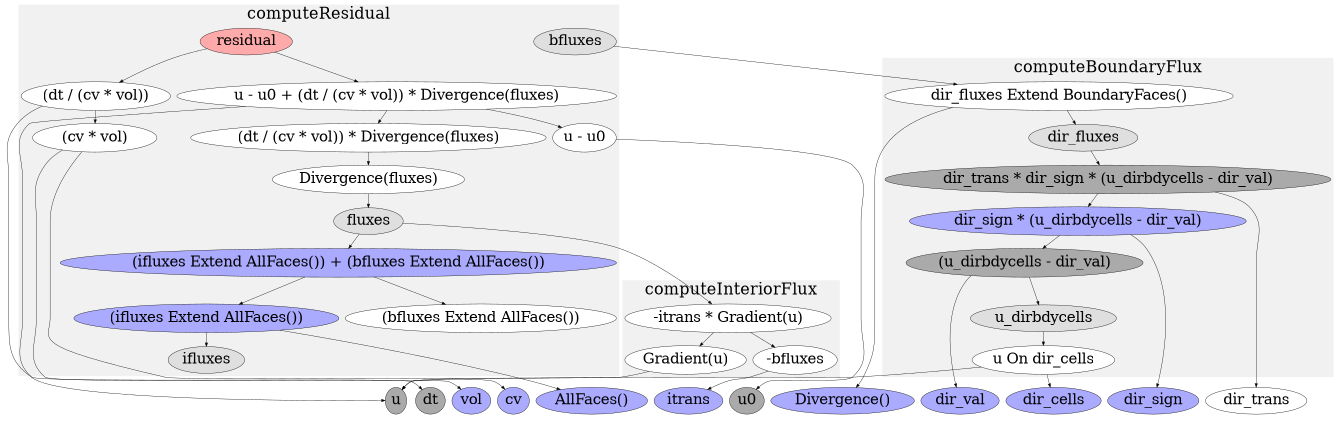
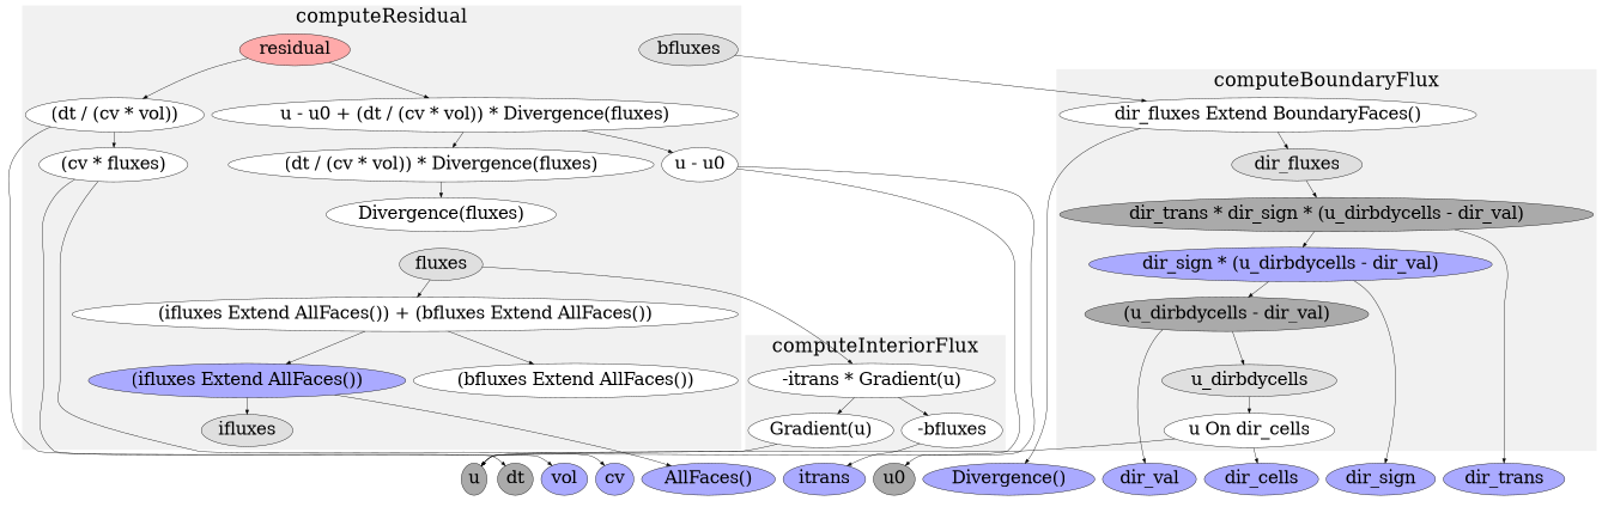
  digraph {
    compound=true
    fontsize=45
    nodesep=auto
    splines=true
    node [fillcolor=white fontsize=40 style=filled]
    edge [fontsize=40]
    u [fillcolor="#AAAAAA"]
    itrans [fillcolor="#AAAAFF"]
    vol [fillcolor="#AAAAFF"]
    cv [fillcolor="#AAAAFF"]
    dir_cells [fillcolor="#AAAAFF"]
    "AllFaces()" [fillcolor="#AAAAFF"]
    dir_val [fillcolor="#AAAAFF"]
    dir_sign [fillcolor="#AAAAFF"]
-   dir_trans
+   dir_trans [fillcolor="#AAAAFF"]
    n10 [fillcolor="#AAAAFF" label="Divergence()"]
    dt [fillcolor="#AAAAAA"]
    u0 [fillcolor="#AAAAAA"]
    bfluxes [fillcolor="#DFDFDF"]
    ifluxes [fillcolor="#DFDFDF"]
    "u - u0" [height=1.1 width=0.5]
    "(dt / (cv * vol)) * Divergence(fluxes)" [height=1.1 width=0.5]
    residual [fillcolor="#FFAAAA"]
    "u - u0 + (dt / (cv * vol)) * Divergence(fluxes)" [height=1.1 width=0.5]
    fluxes [fillcolor="#DFDFDF"]
-   "(ifluxes Extend AllFaces()) + (bfluxes Extend AllFaces())" [fillcolor="#AAAAFF" height=1.1 width=0.5]
+   "(ifluxes Extend AllFaces()) + (bfluxes Extend AllFaces())" [height=1.1 width=0.5]
    "(ifluxes Extend AllFaces())" [fillcolor="#AAAAFF" height=1.1 width=0.5]
    "(bfluxes Extend AllFaces())" [height=1.1 width=0.5]
    "(dt / (cv * vol))" [height=1.1 width=0.5]
    "Divergence(fluxes)" [height=1.1 width=0.5]
-   "(cv * vol)" [height=1.1 width=0.5]
+   "(cv * vol)" [height=1.1 width=0.5 label="(cv * fluxes)"]
    n26 [height=1.1 label="-bfluxes" width=0.5]
    "Gradient(u)" [height=1.1 width=0.5]
    "-itrans * Gradient(u)" [height=1.1 width=0.5]
    "dir_sign * (u_dirbdycells - dir_val)" [fillcolor="#AAAAFF" height=1.1 width=0.5]
    "(u_dirbdycells - dir_val)" [fillcolor="#AAAAAA" height=1.1 width=0.5]
    u_dirbdycells [fillcolor="#DFDFDF"]
    dir_fluxes [fillcolor="#DFDFDF"]
    "dir_fluxes Extend BoundaryFaces()" [height=1.1 width=0.5]
    "u On dir_cells" [height=1.1 width=0.5]
    "dir_trans * dir_sign * (u_dirbdycells - dir_val)" [fillcolor="#AAAAAA" height=1.1 width=0.5]
    subgraph cluster_1 {
      color=white
      subgraph cluster_2 {
        color=white
        u
      }
      subgraph cluster_3 {
        color=white
        rank=max
        itrans
        vol
        cv
        dir_cells
        "AllFaces()"
        dir_val
        dir_sign
        dir_trans
        n10
        dt
        u0
      }
    }
    subgraph cluster_4 {
      color=white
      fillcolor="#F1F1F1"
      label=computeResidual
      style=filled
      residual
      "u - u0 + (dt / (cv * vol)) * Divergence(fluxes)"
      fluxes
      "(ifluxes Extend AllFaces()) + (bfluxes Extend AllFaces())"
      "(ifluxes Extend AllFaces())"
      "(bfluxes Extend AllFaces())"
      "(dt / (cv * vol))"
      "Divergence(fluxes)"
      "(cv * vol)"
      subgraph sub_5 {
        color=white
        fillcolor="#F1F1F1"
        label=computeResidual
        style=filled
        ifluxes
      }
      subgraph sub_6 {
        color=white
        fillcolor="#F1F1F1"
        label=computeResidual
        style=filled
        bfluxes
      }
      subgraph sub_7 {
        color=white
        fillcolor="#F1F1F1"
        label=computeResidual
        style=filled
        "u - u0"
        "(dt / (cv * vol)) * Divergence(fluxes)"
      }
    }
    subgraph cluster_8 {
      color=white
      fillcolor="#F1F1F1"
      label=computeInteriorFlux
      style=filled
      "-itrans * Gradient(u)"
      subgraph sub_9 {
        color=white
        fillcolor="#F1F1F1"
        label=computeInteriorFlux
        style=filled
        n26
        "Gradient(u)"
      }
    }
    subgraph cluster_10 {
      color=white
      fillcolor="#F1F1F1"
      label=computeBoundaryFlux
      style=filled
      "dir_fluxes Extend BoundaryFaces()"
      "u On dir_cells"
      "dir_trans * dir_sign * (u_dirbdycells - dir_val)"
      subgraph sub_11 {
        color=white
        fillcolor="#F1F1F1"
        label=computeBoundaryFlux
        style=filled
      }
      subgraph sub_12 {
        color=white
        fillcolor="#F1F1F1"
        label=computeBoundaryFlux
        style=filled
        "dir_sign * (u_dirbdycells - dir_val)"
      }
      subgraph sub_13 {
        color=white
        fillcolor="#F1F1F1"
        label=computeBoundaryFlux
        style=filled
        "(u_dirbdycells - dir_val)"
      }
      subgraph sub_14 {
        color=white
        fillcolor="#F1F1F1"
        label=computeBoundaryFlux
        style=filled
        u_dirbdycells
      }
      subgraph sub_15 {
        color=white
        fillcolor="#F1F1F1"
        label=computeBoundaryFlux
        style=filled
        dir_fluxes
      }
    }
    bfluxes -> "dir_fluxes Extend BoundaryFaces()" [maxlen=2]
-   "u - u0 + (dt / (cv * vol)) * Divergence(fluxes)" -> u
+   "u - u0" -> u
    "u - u0" -> u0
    "(dt / (cv * vol)) * Divergence(fluxes)" -> "Divergence(fluxes)"
    residual -> "u - u0 + (dt / (cv * vol)) * Divergence(fluxes)"
    residual -> "(dt / (cv * vol))"
    "u - u0 + (dt / (cv * vol)) * Divergence(fluxes)" -> "u - u0"
    "u - u0 + (dt / (cv * vol)) * Divergence(fluxes)" -> "(dt / (cv * vol)) * Divergence(fluxes)"
    fluxes -> "(ifluxes Extend AllFaces()) + (bfluxes Extend AllFaces())"
    fluxes -> "-itrans * Gradient(u)"
    "(ifluxes Extend AllFaces()) + (bfluxes Extend AllFaces())" -> "(ifluxes Extend AllFaces())"
    "(ifluxes Extend AllFaces()) + (bfluxes Extend AllFaces())" -> "(bfluxes Extend AllFaces())"
    "(ifluxes Extend AllFaces())" -> "AllFaces()"
    "(ifluxes Extend AllFaces())" -> ifluxes
    "(dt / (cv * vol))" -> dt
    "(dt / (cv * vol))" -> "(cv * vol)"
-   "Divergence(fluxes)" -> fluxes
    "(cv * vol)" -> vol
    "(cv * vol)" -> cv
    n26 -> itrans
    "Gradient(u)" -> u
    "-itrans * Gradient(u)" -> n26
    "-itrans * Gradient(u)" -> "Gradient(u)"
    "dir_sign * (u_dirbdycells - dir_val)" -> dir_sign
    "dir_sign * (u_dirbdycells - dir_val)" -> "(u_dirbdycells - dir_val)"
    "(u_dirbdycells - dir_val)" -> dir_val
    "(u_dirbdycells - dir_val)" -> u_dirbdycells
    u_dirbdycells -> "u On dir_cells"
    dir_fluxes -> "dir_trans * dir_sign * (u_dirbdycells - dir_val)"
    "dir_fluxes Extend BoundaryFaces()" -> n10
    "dir_fluxes Extend BoundaryFaces()" -> dir_fluxes
    "u On dir_cells" -> u
    "u On dir_cells" -> dir_cells
    "dir_trans * dir_sign * (u_dirbdycells - dir_val)" -> dir_trans
    "dir_trans * dir_sign * (u_dirbdycells - dir_val)" -> "dir_sign * (u_dirbdycells - dir_val)"
  }
